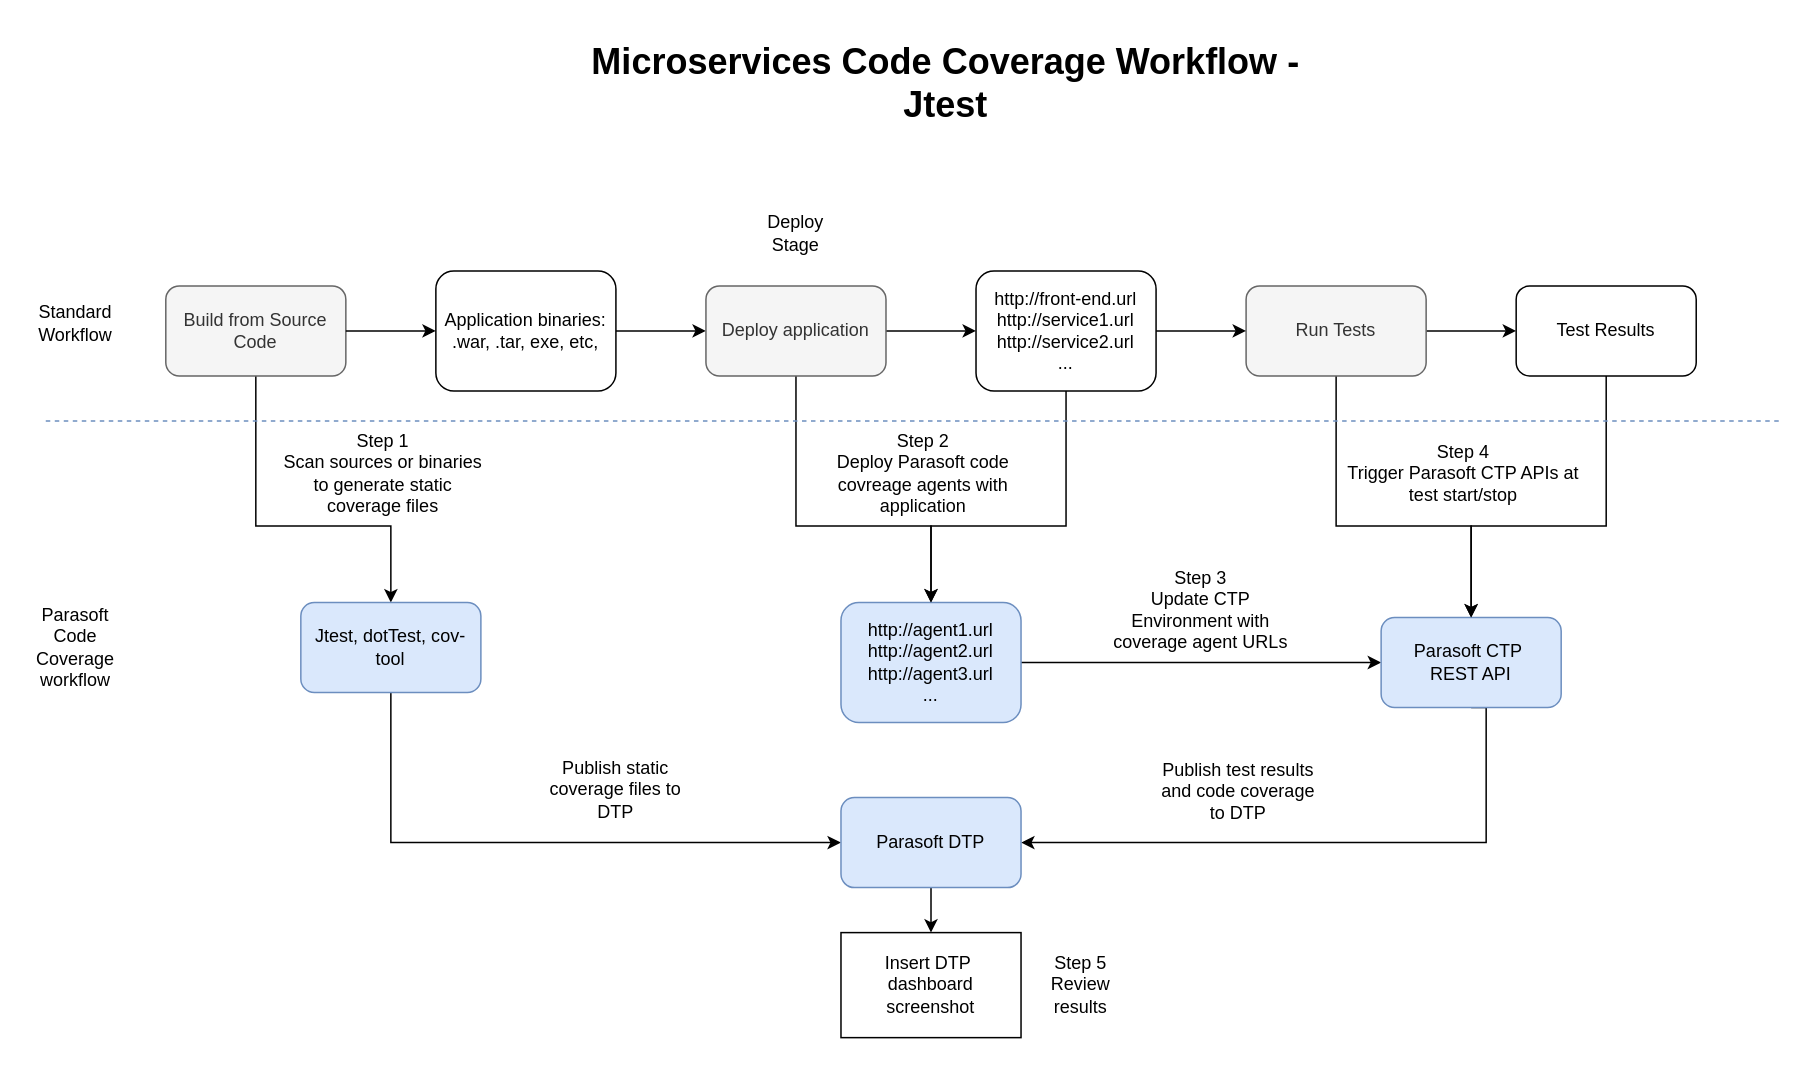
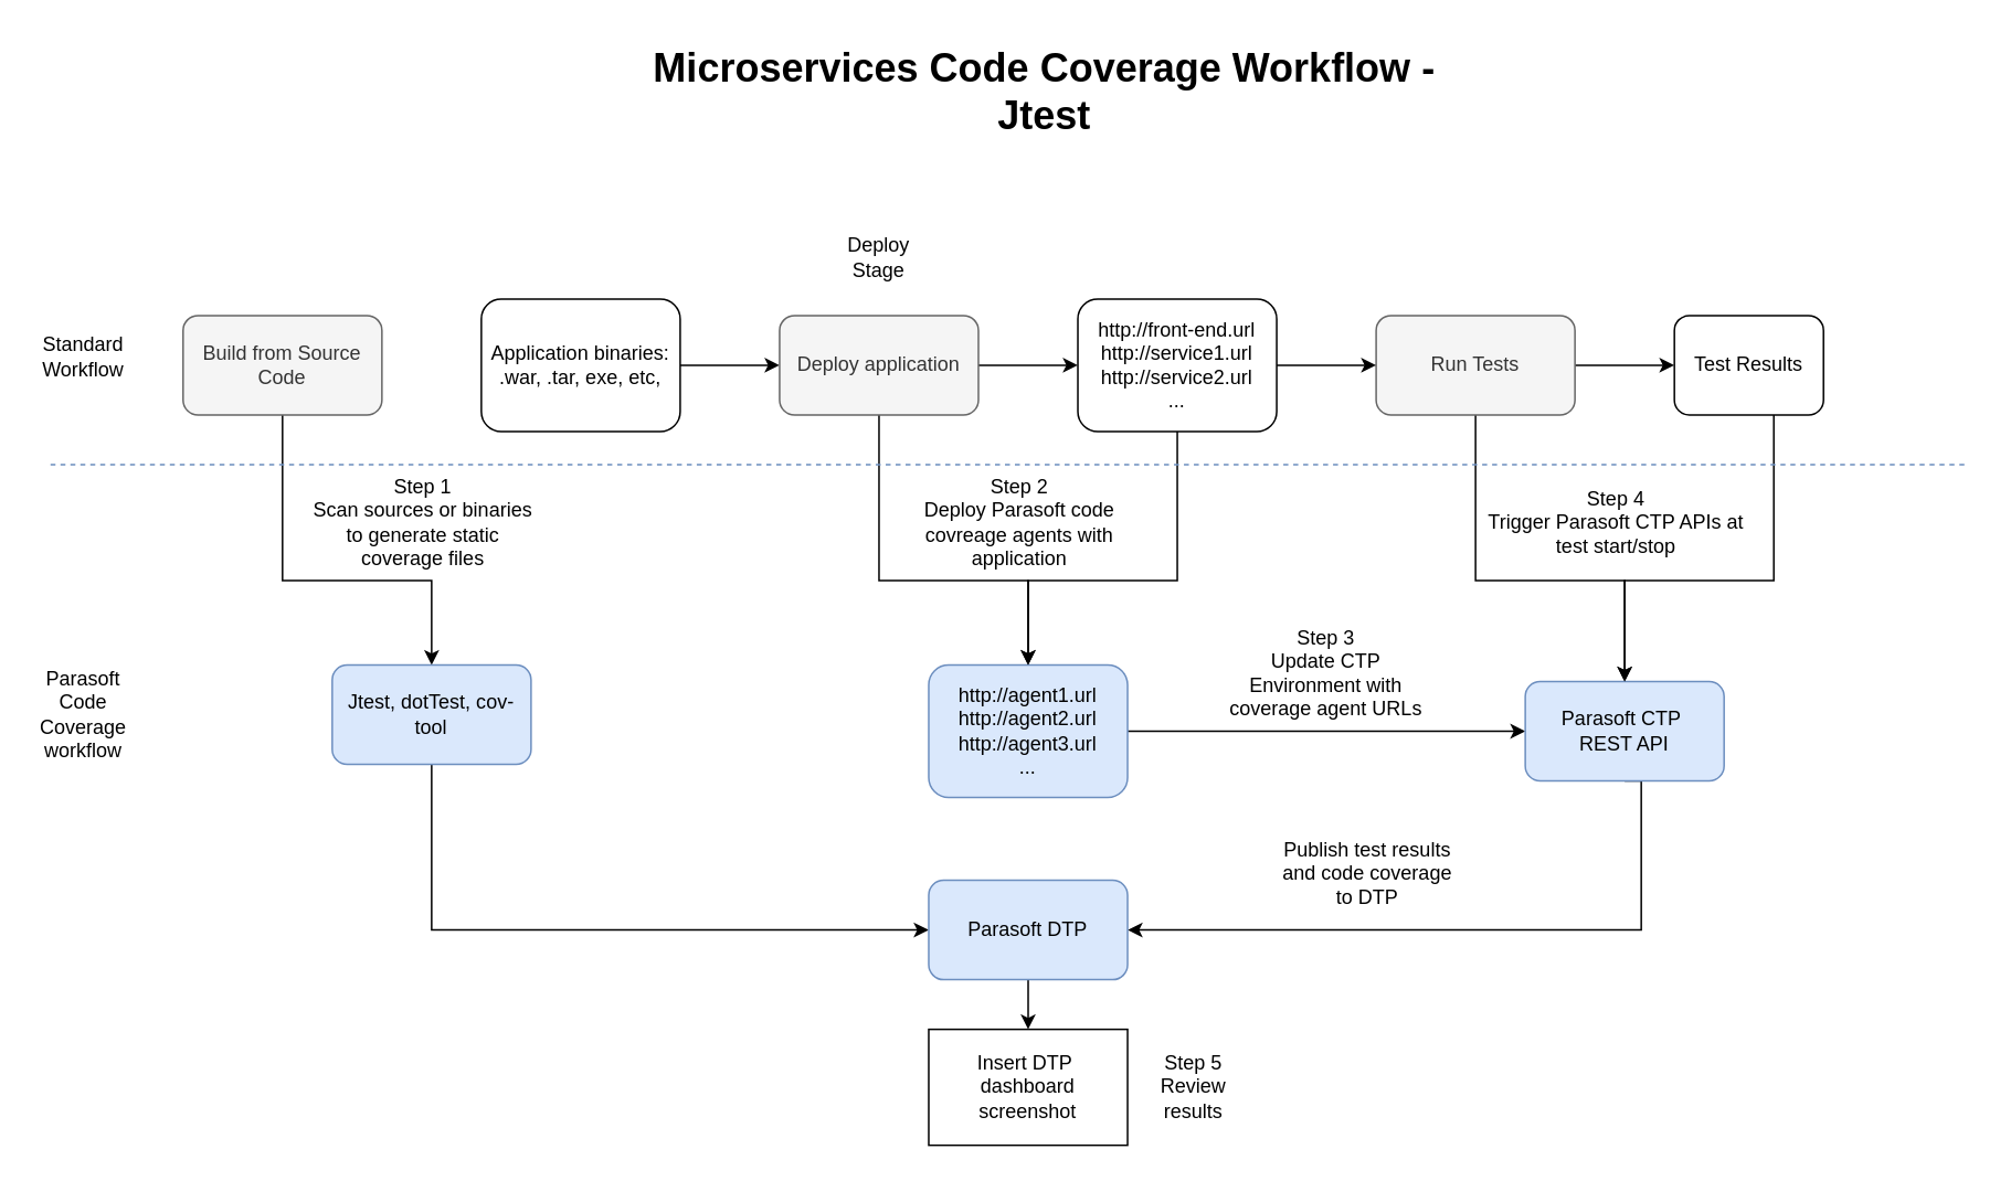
  <mxCell id="0" />
  <mxCell id="1" parent="0" />
  <mxCell id="2" style="edgeStyle=orthogonalEdgeStyle;rounded=0;orthogonalLoop=1;jettySize=auto;html=1;entryX=0;entryY=0.5;entryDx=0;entryDy=0;" parent="1" source="3" target="8" edge="1"><mxGeometry relative="1" as="geometry" /></mxCell>
  <mxCell id="3" value="Application binaries:&lt;div&gt;.war, .tar, exe, etc,&lt;/div&gt;" style="rounded=1;whiteSpace=wrap;html=1;" parent="1" vertex="1"><mxGeometry x="290" y="180" width="120" height="80" as="geometry" /></mxCell>
  <mxCell id="4" style="edgeStyle=orthogonalEdgeStyle;rounded=0;orthogonalLoop=1;jettySize=auto;html=1;" parent="1" source="5" target="15" edge="1"><mxGeometry relative="1" as="geometry"><Array as="points"><mxPoint x="170" y="350" /><mxPoint x="260" y="350" /></Array></mxGeometry></mxCell>
  <mxCell id="5" value="Build from Source Code" style="rounded=1;whiteSpace=wrap;html=1;fillColor=#f5f5f5;fontColor=#333333;strokeColor=#666666;" parent="1" vertex="1"><mxGeometry x="110" y="190" width="120" height="60" as="geometry" /></mxCell>
  <mxCell id="6" style="edgeStyle=orthogonalEdgeStyle;rounded=0;orthogonalLoop=1;jettySize=auto;html=1;entryX=0.5;entryY=0;entryDx=0;entryDy=0;" parent="1" source="8" target="24" edge="1"><mxGeometry relative="1" as="geometry"><mxPoint x="530" y="290" as="targetPoint" /><Array as="points"><mxPoint x="530" y="350" /><mxPoint x="620" y="350" /></Array></mxGeometry></mxCell>
  <mxCell id="7" style="edgeStyle=orthogonalEdgeStyle;rounded=0;orthogonalLoop=1;jettySize=auto;html=1;" parent="1" source="8" target="30" edge="1"><mxGeometry relative="1" as="geometry" /></mxCell>
  <mxCell id="8" value="Deploy application" style="rounded=1;whiteSpace=wrap;html=1;fillColor=#f5f5f5;fontColor=#333333;strokeColor=#666666;" parent="1" vertex="1"><mxGeometry x="470" y="190" width="120" height="60" as="geometry" /></mxCell>
  <mxCell id="9" style="edgeStyle=orthogonalEdgeStyle;rounded=0;orthogonalLoop=1;jettySize=auto;html=1;entryX=0.5;entryY=0;entryDx=0;entryDy=0;" parent="1" source="11" target="18" edge="1"><mxGeometry relative="1" as="geometry"><Array as="points"><mxPoint x="890" y="350" /><mxPoint x="980" y="350" /></Array></mxGeometry></mxCell>
  <mxCell id="10" style="edgeStyle=orthogonalEdgeStyle;rounded=0;orthogonalLoop=1;jettySize=auto;html=1;entryX=0;entryY=0.5;entryDx=0;entryDy=0;" parent="1" source="11" target="32" edge="1"><mxGeometry relative="1" as="geometry"><mxPoint x="1010" y="220" as="targetPoint" /></mxGeometry></mxCell>
  <mxCell id="11" value="Run Tests" style="rounded=1;whiteSpace=wrap;html=1;fillColor=#f5f5f5;strokeColor=#666666;fontColor=#333333;" parent="1" vertex="1"><mxGeometry x="830" y="190" width="120" height="60" as="geometry" /></mxCell>
  <mxCell id="12" value="Deploy Stage" style="text;html=1;align=center;verticalAlign=middle;whiteSpace=wrap;rounded=0;" parent="1" vertex="1"><mxGeometry x="500" y="140" width="60" height="30" as="geometry" /></mxCell>
  <mxCell id="13" style="edgeStyle=orthogonalEdgeStyle;rounded=0;orthogonalLoop=1;jettySize=auto;html=1;entryX=0;entryY=0.5;entryDx=0;entryDy=0;exitX=0.5;exitY=1;exitDx=0;exitDy=0;" parent="1" source="15" target="20" edge="1"><mxGeometry relative="1" as="geometry"><Array as="points"><mxPoint x="260" y="561" /></Array></mxGeometry></mxCell>
- <mxCell id="14" style="edgeStyle=orthogonalEdgeStyle;rounded=0;orthogonalLoop=1;jettySize=auto;html=1;entryX=0;entryY=0.5;entryDx=0;entryDy=0;exitX=1;exitY=0.5;exitDx=0;exitDy=0;" parent="1" source="5" target="3" edge="1"><mxGeometry relative="1" as="geometry"><mxPoint x="150" y="220" as="sourcePoint" /></mxGeometry></mxCell>
  <mxCell id="15" value="&lt;div&gt;Jtest, dotTest, cov-tool&lt;/div&gt;" style="rounded=1;whiteSpace=wrap;html=1;fillColor=#dae8fc;strokeColor=#6c8ebf;" parent="1" vertex="1"><mxGeometry x="200" y="401" width="120" height="60" as="geometry" /></mxCell>
  <mxCell id="16" style="edgeStyle=orthogonalEdgeStyle;rounded=0;orthogonalLoop=1;jettySize=auto;html=1;entryX=0;entryY=0.5;entryDx=0;entryDy=0;" parent="1" source="24" target="18" edge="1"><mxGeometry relative="1" as="geometry" /></mxCell>
  <mxCell id="17" style="edgeStyle=orthogonalEdgeStyle;rounded=0;orthogonalLoop=1;jettySize=auto;html=1;entryX=1;entryY=0.5;entryDx=0;entryDy=0;exitX=0.5;exitY=1;exitDx=0;exitDy=0;" parent="1" source="18" target="20" edge="1"><mxGeometry relative="1" as="geometry"><Array as="points"><mxPoint x="990" y="561" /></Array></mxGeometry></mxCell>
  <mxCell id="18" value="&lt;div&gt;Parasoft CTP&amp;nbsp;&lt;/div&gt;&lt;div&gt;REST API&lt;/div&gt;" style="rounded=1;whiteSpace=wrap;html=1;fillColor=#dae8fc;strokeColor=#6c8ebf;" parent="1" vertex="1"><mxGeometry x="920" y="411" width="120" height="60" as="geometry" /></mxCell>
  <mxCell id="19" style="edgeStyle=orthogonalEdgeStyle;rounded=0;orthogonalLoop=1;jettySize=auto;html=1;entryX=0.5;entryY=0;entryDx=0;entryDy=0;" parent="1" source="20" target="35" edge="1"><mxGeometry relative="1" as="geometry" /></mxCell>
  <mxCell id="20" value="Parasoft DTP" style="rounded=1;whiteSpace=wrap;html=1;fillColor=#dae8fc;strokeColor=#6c8ebf;" parent="1" vertex="1"><mxGeometry x="560" y="531" width="120" height="60" as="geometry" /></mxCell>
  <mxCell id="21" value="Publish test results and code coverage to DTP" style="text;html=1;align=center;verticalAlign=middle;whiteSpace=wrap;rounded=0;" parent="1" vertex="1"><mxGeometry x="770" y="512" width="110" height="30" as="geometry" /></mxCell>
- <mxCell id="22" value="Publish static coverage files to DTP" style="text;html=1;align=center;verticalAlign=middle;whiteSpace=wrap;rounded=0;" parent="1" vertex="1"><mxGeometry x="360" y="511" width="100" height="30" as="geometry" /></mxCell>
  <mxCell id="23" value="&lt;h1 style=&quot;margin-top: 0px;&quot;&gt;Microservices Code Coverage Workflow - Jtest&lt;/h1&gt;" style="text;html=1;whiteSpace=wrap;overflow=hidden;rounded=0;align=center;" parent="1" vertex="1"><mxGeometry x="365" y="20" width="530" height="70" as="geometry" /></mxCell>
  <mxCell id="24" value="http://agent1.url&lt;div&gt;http://agent2.url&lt;/div&gt;&lt;div&gt;http://agent3.url&lt;/div&gt;&lt;div&gt;...&lt;/div&gt;" style="rounded=1;whiteSpace=wrap;html=1;align=center;fillColor=#dae8fc;strokeColor=#6c8ebf;" parent="1" vertex="1"><mxGeometry x="560" y="401" width="120" height="80" as="geometry" /></mxCell>
  <mxCell id="25" value="Step 3&lt;div&gt;&lt;span style=&quot;background-color: initial;&quot;&gt;Update CTP Environment with coverage agent URLs&lt;/span&gt;&lt;/div&gt;" style="text;html=1;align=center;verticalAlign=middle;whiteSpace=wrap;rounded=0;" parent="1" vertex="1"><mxGeometry x="740" y="391" width="120" height="30" as="geometry" /></mxCell>
  <mxCell id="26" style="edgeStyle=orthogonalEdgeStyle;rounded=0;orthogonalLoop=1;jettySize=auto;html=1;exitX=0.5;exitY=1;exitDx=0;exitDy=0;" parent="1" edge="1"><mxGeometry relative="1" as="geometry"><mxPoint x="260" y="210" as="sourcePoint" /><mxPoint x="260" y="210" as="targetPoint" /></mxGeometry></mxCell>
  <mxCell id="27" value="Step 1&lt;div&gt;Scan sources or binaries to generate static coverage files&lt;/div&gt;" style="text;html=1;align=center;verticalAlign=middle;whiteSpace=wrap;rounded=0;" parent="1" vertex="1"><mxGeometry x="185" y="300" width="140" height="30" as="geometry" /></mxCell>
  <mxCell id="28" style="edgeStyle=orthogonalEdgeStyle;rounded=0;orthogonalLoop=1;jettySize=auto;html=1;entryX=0;entryY=0.5;entryDx=0;entryDy=0;" parent="1" source="30" target="11" edge="1"><mxGeometry relative="1" as="geometry" /></mxCell>
  <mxCell id="29" style="edgeStyle=orthogonalEdgeStyle;rounded=0;orthogonalLoop=1;jettySize=auto;html=1;entryX=0.5;entryY=0;entryDx=0;entryDy=0;" parent="1" source="30" target="24" edge="1"><mxGeometry relative="1" as="geometry"><Array as="points"><mxPoint x="710" y="350" /><mxPoint x="620" y="350" /></Array></mxGeometry></mxCell>
  <mxCell id="30" value="http://front-end.url&lt;div&gt;http://service1.url&lt;/div&gt;&lt;div&gt;http://service2.url&lt;/div&gt;&lt;div&gt;...&lt;/div&gt;" style="rounded=1;whiteSpace=wrap;html=1;" parent="1" vertex="1"><mxGeometry x="650" y="180" width="120" height="80" as="geometry" /></mxCell>
  <mxCell id="31" style="edgeStyle=orthogonalEdgeStyle;rounded=0;orthogonalLoop=1;jettySize=auto;html=1;entryX=0.5;entryY=0;entryDx=0;entryDy=0;" parent="1" source="32" target="18" edge="1"><mxGeometry relative="1" as="geometry"><Array as="points"><mxPoint x="1070" y="350" /><mxPoint x="980" y="350" /></Array></mxGeometry></mxCell>
- <mxCell id="32" value="Test Results" style="rounded=1;whiteSpace=wrap;html=1;" parent="1" vertex="1"><mxGeometry x="1010" y="190" width="120" height="60" as="geometry" /></mxCell>
+ <mxCell id="32" value="Test Results" style="rounded=1;whiteSpace=wrap;html=1;" parent="1" vertex="1"><mxGeometry x="1010" y="190" width="90" height="60" as="geometry" /></mxCell>
  <mxCell id="33" value="Step 2&lt;div&gt;Deploy Parasoft code covreage agents with application&lt;/div&gt;" style="text;html=1;align=center;verticalAlign=middle;whiteSpace=wrap;rounded=0;" parent="1" vertex="1"><mxGeometry x="555" y="300" width="120" height="30" as="geometry" /></mxCell>
  <mxCell id="34" value="Step 4&lt;div&gt;Trigger Parasoft CTP APIs at test start/stop&lt;/div&gt;" style="text;html=1;align=center;verticalAlign=middle;whiteSpace=wrap;rounded=0;" parent="1" vertex="1"><mxGeometry x="895" y="300" width="160" height="30" as="geometry" /></mxCell>
  <mxCell id="35" value="Insert DTP&amp;nbsp;&lt;div&gt;dashboard&lt;div&gt;screenshot&lt;/div&gt;&lt;/div&gt;" style="rounded=0;whiteSpace=wrap;html=1;" parent="1" vertex="1"><mxGeometry x="560" y="621" width="120" height="70" as="geometry" /></mxCell>
  <mxCell id="36" value="Step 5 Review results" style="text;html=1;align=center;verticalAlign=middle;whiteSpace=wrap;rounded=0;" parent="1" vertex="1"><mxGeometry x="690" y="641" width="60" height="30" as="geometry" /></mxCell>
  <mxCell id="37" value="" style="endArrow=none;dashed=1;html=1;rounded=0;fillColor=#dae8fc;strokeColor=#6c8ebf;" parent="1" edge="1"><mxGeometry width="50" height="50" relative="1" as="geometry"><mxPoint x="30" y="280" as="sourcePoint" /><mxPoint x="1185" y="280" as="targetPoint" /></mxGeometry></mxCell>
  <mxCell id="38" value="Standard&lt;div&gt;Workflow&lt;/div&gt;" style="text;html=1;align=center;verticalAlign=middle;whiteSpace=wrap;rounded=0;" parent="1" vertex="1"><mxGeometry x="20" y="200" width="60" height="30" as="geometry" /></mxCell>
  <mxCell id="39" value="Parasoft Code Coverage workflow" style="text;html=1;align=center;verticalAlign=middle;whiteSpace=wrap;rounded=0;" parent="1" vertex="1"><mxGeometry x="20" y="416" width="60" height="30" as="geometry" /></mxCell>
